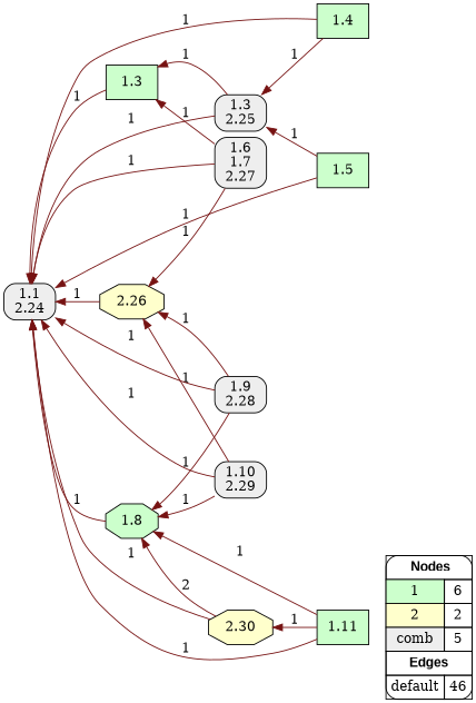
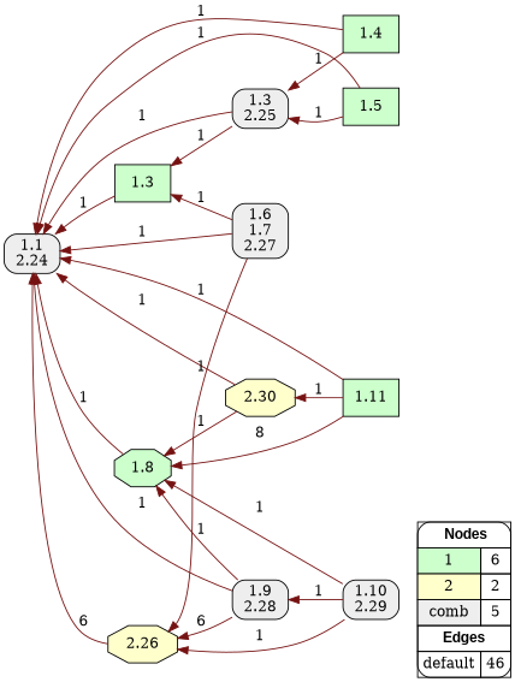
  digraph {
    rankdir=RL
    node [fillcolor="#EEEEEE" shape=box style=filled]
    edge [arrowhead=normal color="#761212" constraint=true style=solid]
    n1 [fillcolor=white label=<   <TABLE BORDER="0" CELLBORDER="1" CELLSPACING="0" CELLPADDING="4">  <TR> <TD COLSPAN="2"><font face="Arial Black"> Nodes</font></TD> </TR>  <TR>   <TD bgcolor="#CCFFCC">1</TD>   <TD>6</TD>   </TR>  <TR>   <TD bgcolor="#FFFFCC">2</TD>   <TD>2</TD>   </TR>  <TR>   <TD bgcolor="#EEEEEE">comb</TD>   <TD>5</TD>   </TR>  <TR> <TD COLSPAN="2"><font face = "Arial Black"> Edges </font></TD> </TR>  <TR>   <TD><font color ="#000000">default</font></TD>   <TD>46</TD>   </TR>  </TABLE>   > margin=0 style="filled,rounded"]
    "1.1\n2.24" [style="filled,rounded"]
    1.4 [fillcolor="#CCFFCC"]
    "1.3\n2.25" [style="filled,rounded"]
    n5 [fillcolor="#CCFFCC" label=1.3]
    1.5 [fillcolor="#CCFFCC"]
    1.8 [fillcolor="#CCFFCC" shape=octagon]
    2.30 [fillcolor="#FFFFCC" shape=octagon]
    1.11 [fillcolor="#CCFFCC"]
    2.26 [fillcolor="#FFFFCC" shape=octagon]
    "1.10\n2.29" [style="filled,rounded"]
    "1.6\n1.7\n2.27" [style="filled,rounded"]
    "1.9\n2.28" [style="filled,rounded"]
    subgraph sub_1 {
      rank=source
      n1
    }
    1.4 -> "1.1\n2.24" [label=1]
    1.4 -> "1.3\n2.25" [label=1]
    "1.3\n2.25" -> "1.1\n2.24" [label=1]
    "1.3\n2.25" -> n5 [label=1]
    n5 -> "1.1\n2.24" [label=1]
    1.5 -> "1.1\n2.24" [label=1]
    1.5 -> "1.3\n2.25" [label=1]
    1.8 -> "1.1\n2.24" [label=1]
    2.30 -> "1.1\n2.24" [label=1]
-   2.30 -> 1.8 [label=2]
+   2.30 -> 1.8 [label=1]
    1.11 -> "1.1\n2.24" [label=1]
-   1.11 -> 1.8 [label=1]
+   1.11 -> 1.8 [label=8]
    1.11 -> 2.30 [label=1]
-   2.26 -> "1.1\n2.24" [label=1]
-   "1.10\n2.29" -> "1.1\n2.24" [label=1]
+   2.26 -> "1.1\n2.24" [label=6]
+   "1.10\n2.29" -> "1.9\n2.28" [label=1]
    "1.10\n2.29" -> 1.8 [label=1]
    "1.10\n2.29" -> 2.26 [label=1]
    "1.6\n1.7\n2.27" -> "1.1\n2.24" [label=1]
    "1.6\n1.7\n2.27" -> n5 [label=1]
    "1.6\n1.7\n2.27" -> 2.26 [label=1]
    "1.9\n2.28" -> "1.1\n2.24" [label=1]
    "1.9\n2.28" -> 1.8 [label=1]
-   "1.9\n2.28" -> 2.26 [label=1]
+   "1.9\n2.28" -> 2.26 [label=6]
  }
